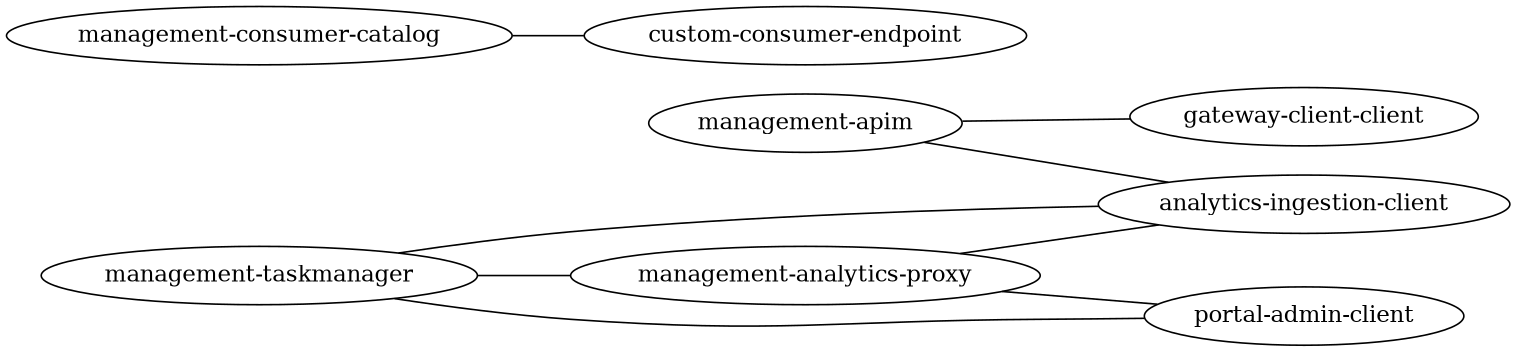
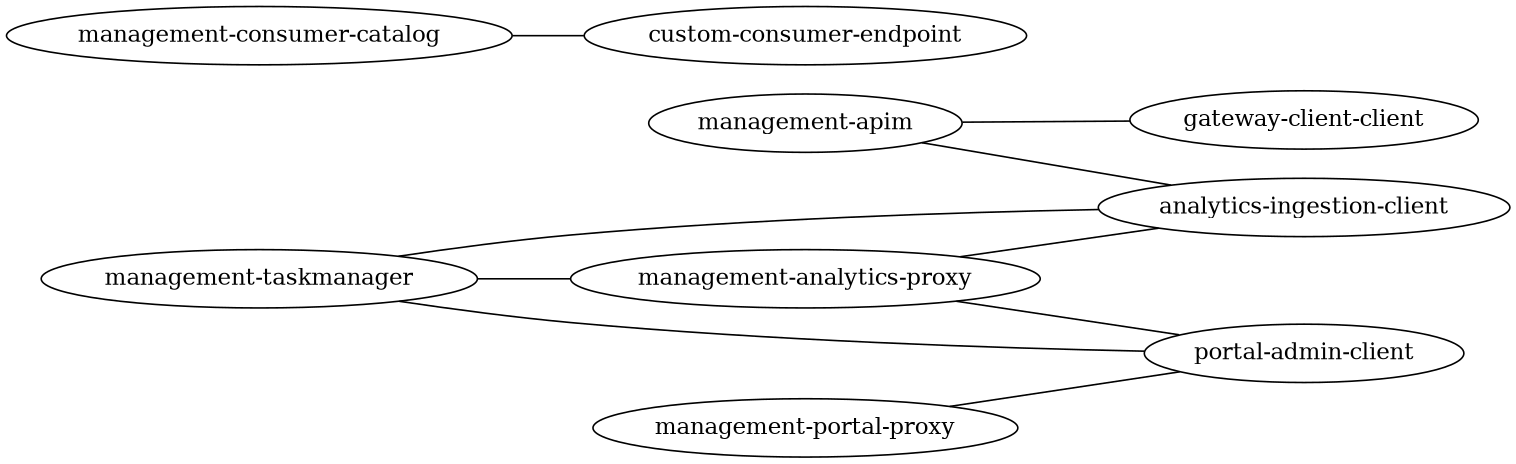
  graph {
    rankdir=LR
    "management-analytics-proxy"
    "analytics-ingestion-client"
    "portal-admin-client"
    "management-apim"
    "gateway-client-client"
    "management-consumer-catalog"
    "custom-consumer-endpoint"
+   "management-portal-proxy"
    "management-taskmanager"
    "management-analytics-proxy" -- "analytics-ingestion-client"
    "management-analytics-proxy" -- "portal-admin-client"
    "management-apim" -- "analytics-ingestion-client"
    "management-apim" -- "gateway-client-client"
    "management-consumer-catalog" -- "custom-consumer-endpoint"
+   "management-portal-proxy" -- "portal-admin-client"
    "management-taskmanager" -- "management-analytics-proxy"
    "management-taskmanager" -- "analytics-ingestion-client"
    "management-taskmanager" -- "portal-admin-client"
  }
